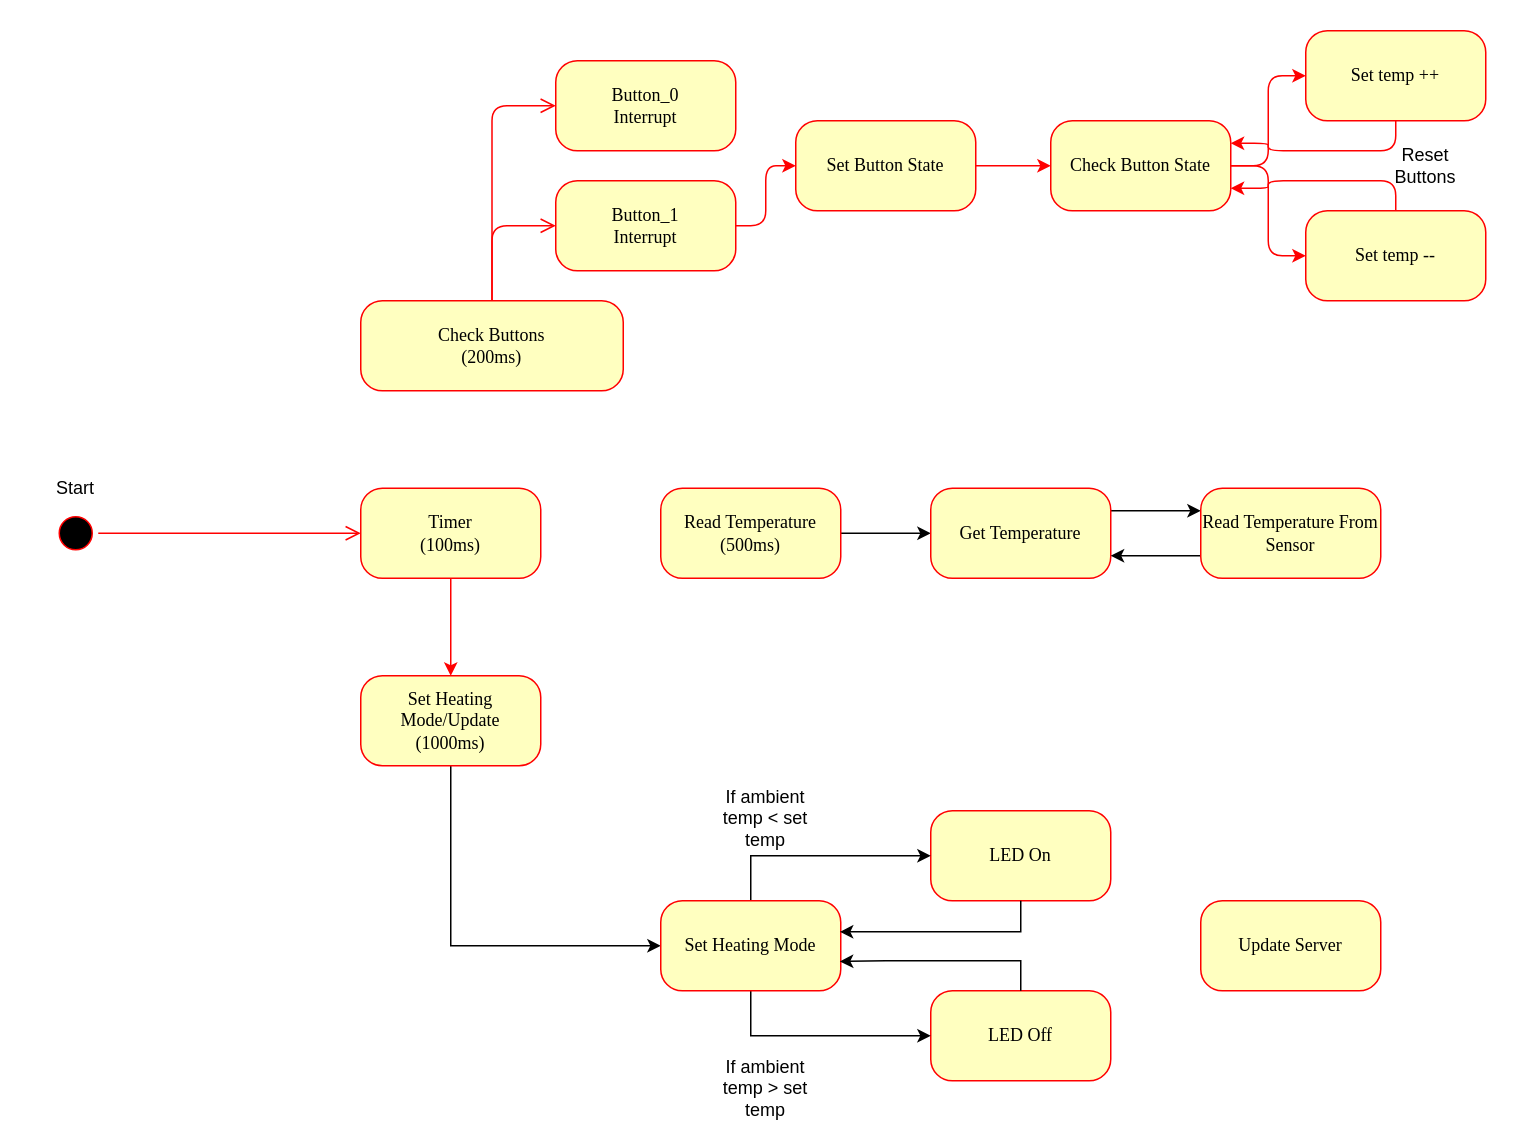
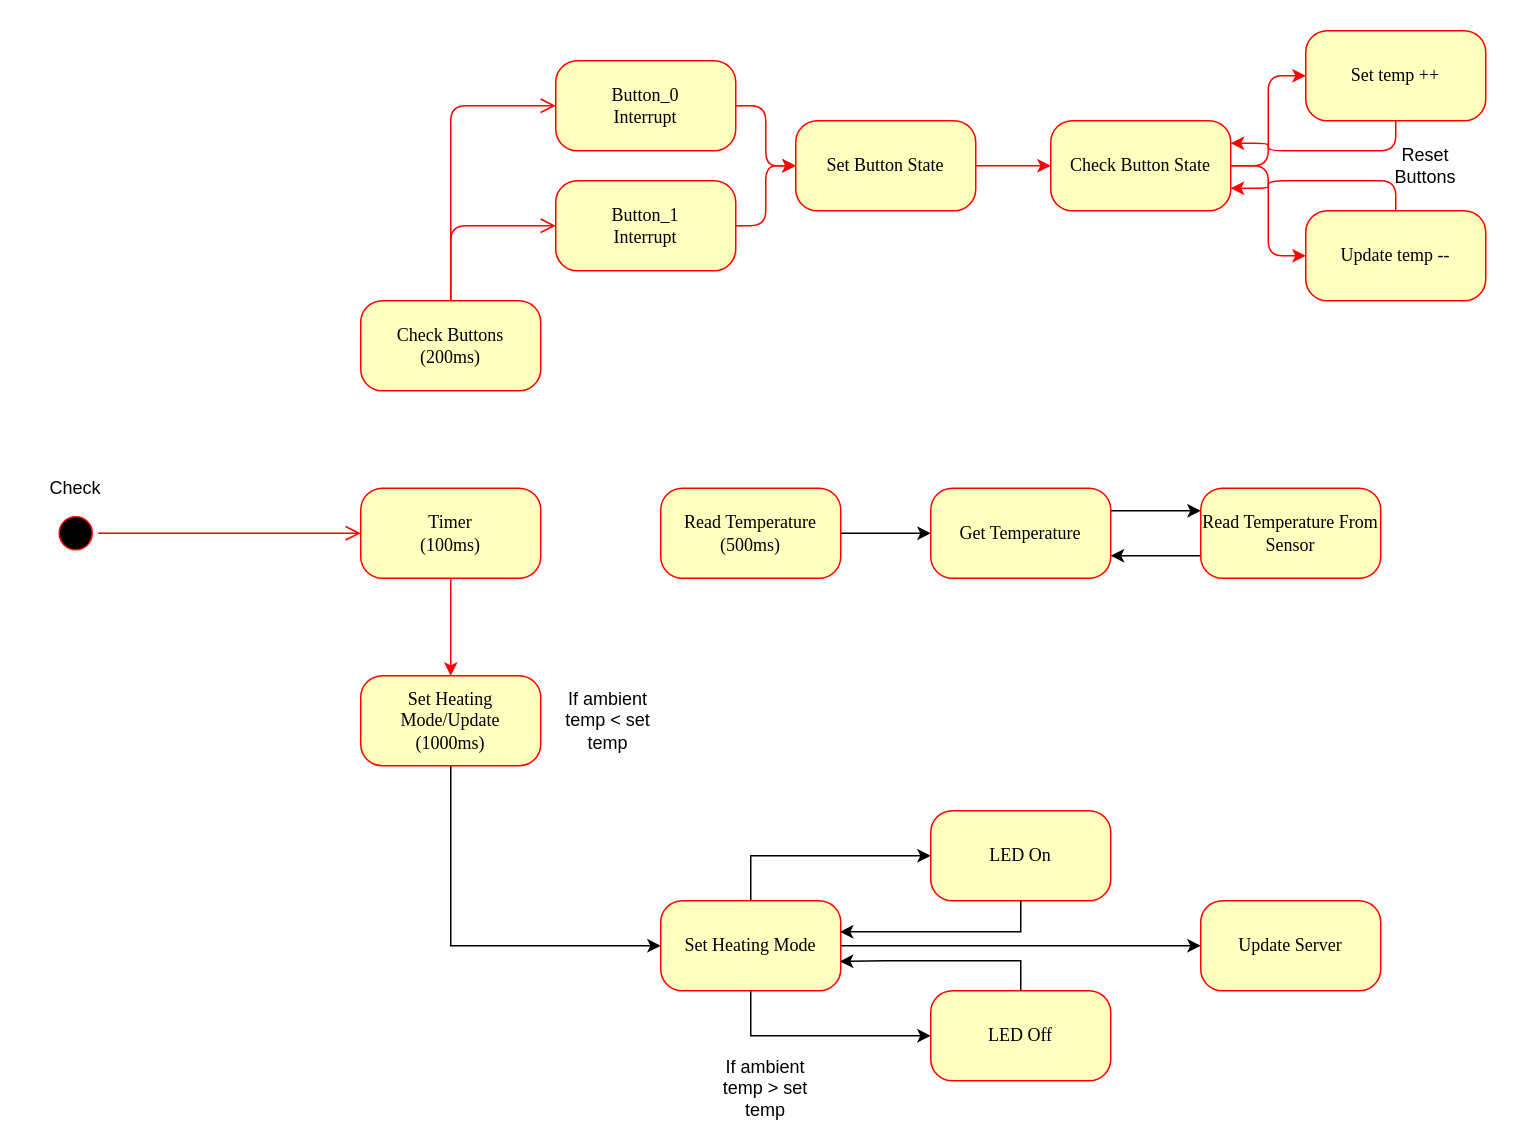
  <mxCell id="0" />
  <mxCell id="1" parent="0" />
  <mxCell id="2" value="S" style="ellipse;html=1;shape=startState;fillColor=#000000;strokeColor=#ff0000;rounded=1;shadow=0;comic=0;labelBackgroundColor=none;fontFamily=Verdana;fontSize=12;fontColor=#000000;align=center;direction=south;" parent="1" vertex="1"><mxGeometry x="35" y="340" width="30" height="30" as="geometry" /></mxCell>
  <mxCell id="3" style="edgeStyle=orthogonalEdgeStyle;rounded=0;orthogonalLoop=1;jettySize=auto;html=1;exitX=0.5;exitY=1;exitDx=0;exitDy=0;entryX=0;entryY=0.5;entryDx=0;entryDy=0;" edge="1" parent="1" source="4" target="37"><mxGeometry relative="1" as="geometry" /></mxCell>
  <mxCell id="4" value="Set Heating Mode/Update&lt;div&gt;(1000ms)&lt;/div&gt;" style="rounded=1;whiteSpace=wrap;html=1;arcSize=24;fillColor=#ffffc0;strokeColor=#ff0000;shadow=0;comic=0;labelBackgroundColor=none;fontFamily=Verdana;fontSize=12;fontColor=#000000;align=center;" parent="1" vertex="1"><mxGeometry x="240" y="450" width="120" height="60" as="geometry" /></mxCell>
  <mxCell id="5" value="Timer&lt;div&gt;(100ms)&lt;/div&gt;" style="rounded=1;whiteSpace=wrap;html=1;arcSize=24;fillColor=#ffffc0;strokeColor=#ff0000;shadow=0;comic=0;labelBackgroundColor=none;fontFamily=Verdana;fontSize=12;fontColor=#000000;align=center;" parent="1" vertex="1"><mxGeometry x="240" y="325" width="120" height="60" as="geometry" /></mxCell>
- <mxCell id="6" value="Check Buttons&lt;div&gt;(200ms)&lt;/div&gt;" style="rounded=1;whiteSpace=wrap;html=1;arcSize=24;fillColor=#ffffc0;strokeColor=#ff0000;shadow=0;comic=0;labelBackgroundColor=none;fontFamily=Verdana;fontSize=12;fontColor=#000000;align=center;" parent="1" vertex="1"><mxGeometry x="240" y="200" width="175" height="60" as="geometry" /></mxCell>
+ <mxCell id="6" value="Check Buttons&lt;div&gt;(200ms)&lt;/div&gt;" style="rounded=1;whiteSpace=wrap;html=1;arcSize=24;fillColor=#ffffc0;strokeColor=#ff0000;shadow=0;comic=0;labelBackgroundColor=none;fontFamily=Verdana;fontSize=12;fontColor=#000000;align=center;" parent="1" vertex="1"><mxGeometry x="240" y="200" width="120" height="60" as="geometry" /></mxCell>
  <mxCell id="7" style="edgeStyle=orthogonalEdgeStyle;rounded=0;orthogonalLoop=1;jettySize=auto;html=1;exitX=1;exitY=0.5;exitDx=0;exitDy=0;" edge="1" parent="1" source="8" target="29"><mxGeometry relative="1" as="geometry" /></mxCell>
  <mxCell id="8" value="Read Temperature&lt;div&gt;(500ms)&lt;/div&gt;" style="rounded=1;whiteSpace=wrap;html=1;arcSize=24;fillColor=#ffffc0;strokeColor=#ff0000;shadow=0;comic=0;labelBackgroundColor=none;fontFamily=Verdana;fontSize=12;fontColor=#000000;align=center;" parent="1" vertex="1"><mxGeometry x="440" y="325" width="120" height="60" as="geometry" /></mxCell>
  <mxCell id="9" style="edgeStyle=orthogonalEdgeStyle;html=1;labelBackgroundColor=none;endArrow=open;endSize=8;strokeColor=#ff0000;fontFamily=Verdana;fontSize=12;align=left;" parent="1" source="2" target="5" edge="1"><mxGeometry relative="1" as="geometry" /></mxCell>
- <mxCell id="10" value="Start" style="text;html=1;align=center;verticalAlign=middle;whiteSpace=wrap;rounded=0;" vertex="1" parent="1"><mxGeometry x="20" y="310" width="60" height="30" as="geometry" /></mxCell>
+ <mxCell id="10" value="Check" style="text;html=1;align=center;verticalAlign=middle;whiteSpace=wrap;rounded=0;" vertex="1" parent="1"><mxGeometry x="20" y="310" width="60" height="30" as="geometry" /></mxCell>
  <mxCell id="11" value="" style="endArrow=classic;html=1;rounded=1;exitX=0.5;exitY=1;exitDx=0;exitDy=0;entryX=0.5;entryY=0;entryDx=0;entryDy=0;curved=0;strokeColor=#ff0000;" edge="1" parent="1" source="5" target="4"><mxGeometry width="50" height="50" relative="1" as="geometry"><mxPoint x="400" y="410" as="sourcePoint" /><mxPoint x="450" y="360" as="targetPoint" /></mxGeometry></mxCell>
+ <mxCell id="12" style="edgeStyle=orthogonalEdgeStyle;rounded=1;orthogonalLoop=1;jettySize=auto;html=1;exitX=1;exitY=0.5;exitDx=0;exitDy=0;curved=0;strokeColor=#ff0000;" edge="1" parent="1" source="13" target="24"><mxGeometry relative="1" as="geometry" /></mxCell>
  <mxCell id="13" value="Button_0&lt;div&gt;Interrupt&lt;/div&gt;" style="rounded=1;whiteSpace=wrap;html=1;arcSize=24;fillColor=#ffffc0;strokeColor=#ff0000;shadow=0;comic=0;labelBackgroundColor=none;fontFamily=Verdana;fontSize=12;fontColor=#000000;align=center;" vertex="1" parent="1"><mxGeometry x="370" y="40" width="120" height="60" as="geometry" /></mxCell>
  <mxCell id="14" style="edgeStyle=orthogonalEdgeStyle;rounded=1;orthogonalLoop=1;jettySize=auto;html=1;exitX=1;exitY=0.5;exitDx=0;exitDy=0;entryX=0;entryY=0.5;entryDx=0;entryDy=0;curved=0;strokeColor=#ff0000;" edge="1" parent="1" source="15" target="24"><mxGeometry relative="1" as="geometry" /></mxCell>
  <mxCell id="15" value="Button_1&lt;div&gt;Interrupt&lt;/div&gt;" style="rounded=1;whiteSpace=wrap;html=1;arcSize=24;fillColor=#ffffc0;strokeColor=#ff0000;shadow=0;comic=0;labelBackgroundColor=none;fontFamily=Verdana;fontSize=12;fontColor=#000000;align=center;" vertex="1" parent="1"><mxGeometry x="370" y="120" width="120" height="60" as="geometry" /></mxCell>
  <mxCell id="16" style="edgeStyle=orthogonalEdgeStyle;rounded=1;orthogonalLoop=1;jettySize=auto;html=1;exitX=0.5;exitY=0;exitDx=0;exitDy=0;entryX=1;entryY=0.75;entryDx=0;entryDy=0;curved=0;strokeColor=#ff0000;" edge="1" parent="1" source="17" target="22"><mxGeometry relative="1" as="geometry" /></mxCell>
- <mxCell id="17" value="Set temp --" style="rounded=1;whiteSpace=wrap;html=1;arcSize=24;fillColor=#ffffc0;strokeColor=#ff0000;shadow=0;comic=0;labelBackgroundColor=none;fontFamily=Verdana;fontSize=12;fontColor=#000000;align=center;" vertex="1" parent="1"><mxGeometry x="870" y="140" width="120" height="60" as="geometry" /></mxCell>
+ <mxCell id="17" value="Update temp --" style="rounded=1;whiteSpace=wrap;html=1;arcSize=24;fillColor=#ffffc0;strokeColor=#ff0000;shadow=0;comic=0;labelBackgroundColor=none;fontFamily=Verdana;fontSize=12;fontColor=#000000;align=center;" vertex="1" parent="1"><mxGeometry x="870" y="140" width="120" height="60" as="geometry" /></mxCell>
  <mxCell id="18" style="edgeStyle=orthogonalEdgeStyle;rounded=1;orthogonalLoop=1;jettySize=auto;html=1;exitX=0.5;exitY=1;exitDx=0;exitDy=0;entryX=1;entryY=0.25;entryDx=0;entryDy=0;curved=0;strokeColor=#ff0000;" edge="1" parent="1" source="19" target="22"><mxGeometry relative="1" as="geometry" /></mxCell>
  <mxCell id="19" value="Set temp ++" style="rounded=1;whiteSpace=wrap;html=1;arcSize=24;fillColor=#ffffc0;strokeColor=#ff0000;shadow=0;comic=0;labelBackgroundColor=none;fontFamily=Verdana;fontSize=12;fontColor=#000000;align=center;" vertex="1" parent="1"><mxGeometry x="870" y="20" width="120" height="60" as="geometry" /></mxCell>
  <mxCell id="20" style="edgeStyle=orthogonalEdgeStyle;rounded=1;orthogonalLoop=1;jettySize=auto;html=1;exitX=1;exitY=0.5;exitDx=0;exitDy=0;entryX=0;entryY=0.5;entryDx=0;entryDy=0;curved=0;strokeColor=#ff0000;" edge="1" parent="1" source="22" target="19"><mxGeometry relative="1" as="geometry" /></mxCell>
  <mxCell id="21" style="edgeStyle=orthogonalEdgeStyle;rounded=1;orthogonalLoop=1;jettySize=auto;html=1;exitX=1;exitY=0.5;exitDx=0;exitDy=0;entryX=0;entryY=0.5;entryDx=0;entryDy=0;curved=0;strokeColor=#ff0000;" edge="1" parent="1" source="22" target="17"><mxGeometry relative="1" as="geometry" /></mxCell>
  <mxCell id="22" value="Check Button State" style="rounded=1;whiteSpace=wrap;html=1;arcSize=24;fillColor=#ffffc0;strokeColor=#ff0000;shadow=0;comic=0;labelBackgroundColor=none;fontFamily=Verdana;fontSize=12;fontColor=#000000;align=center;" vertex="1" parent="1"><mxGeometry x="700" y="80" width="120" height="60" as="geometry" /></mxCell>
  <mxCell id="23" style="edgeStyle=orthogonalEdgeStyle;rounded=1;orthogonalLoop=1;jettySize=auto;html=1;exitX=1;exitY=0.5;exitDx=0;exitDy=0;entryX=0;entryY=0.5;entryDx=0;entryDy=0;curved=0;strokeColor=#ff0000;" edge="1" parent="1" source="24" target="22"><mxGeometry relative="1" as="geometry" /></mxCell>
  <mxCell id="24" value="Set Button State" style="rounded=1;whiteSpace=wrap;html=1;arcSize=24;fillColor=#ffffc0;strokeColor=#ff0000;shadow=0;comic=0;labelBackgroundColor=none;fontFamily=Verdana;fontSize=12;fontColor=#000000;align=center;" vertex="1" parent="1"><mxGeometry x="530" y="80" width="120" height="60" as="geometry" /></mxCell>
  <mxCell id="25" style="edgeStyle=orthogonalEdgeStyle;html=1;exitX=0.5;exitY=0;entryX=0;entryY=0.5;labelBackgroundColor=none;endArrow=open;endSize=8;strokeColor=#ff0000;fontFamily=Verdana;fontSize=12;align=left;exitDx=0;exitDy=0;entryDx=0;entryDy=0;" edge="1" parent="1" source="6" target="13"><mxGeometry relative="1" as="geometry"><mxPoint x="240" y="129.66" as="sourcePoint" /><mxPoint x="320" y="129.66" as="targetPoint" /></mxGeometry></mxCell>
  <mxCell id="26" style="edgeStyle=orthogonalEdgeStyle;html=1;exitX=0.5;exitY=0;entryX=0;entryY=0.5;labelBackgroundColor=none;endArrow=open;endSize=8;strokeColor=#ff0000;fontFamily=Verdana;fontSize=12;align=left;exitDx=0;exitDy=0;entryDx=0;entryDy=0;" edge="1" parent="1" source="6" target="15"><mxGeometry relative="1" as="geometry"><mxPoint x="310" y="210" as="sourcePoint" /><mxPoint x="380" y="80" as="targetPoint" /></mxGeometry></mxCell>
  <mxCell id="27" value="Reset Buttons" style="text;html=1;align=center;verticalAlign=middle;whiteSpace=wrap;rounded=0;" vertex="1" parent="1"><mxGeometry x="920" y="95" width="60" height="30" as="geometry" /></mxCell>
  <mxCell id="28" style="edgeStyle=orthogonalEdgeStyle;rounded=0;orthogonalLoop=1;jettySize=auto;html=1;exitX=1;exitY=0.25;exitDx=0;exitDy=0;entryX=0;entryY=0.25;entryDx=0;entryDy=0;" edge="1" parent="1" source="29" target="31"><mxGeometry relative="1" as="geometry" /></mxCell>
  <mxCell id="29" value="Get Temperature" style="rounded=1;whiteSpace=wrap;html=1;arcSize=24;fillColor=#ffffc0;strokeColor=#ff0000;shadow=0;comic=0;labelBackgroundColor=none;fontFamily=Verdana;fontSize=12;fontColor=#000000;align=center;" vertex="1" parent="1"><mxGeometry x="620" y="325" width="120" height="60" as="geometry" /></mxCell>
  <mxCell id="30" style="edgeStyle=orthogonalEdgeStyle;rounded=0;orthogonalLoop=1;jettySize=auto;html=1;exitX=0;exitY=0.75;exitDx=0;exitDy=0;entryX=1;entryY=0.75;entryDx=0;entryDy=0;" edge="1" parent="1" source="31" target="29"><mxGeometry relative="1" as="geometry" /></mxCell>
  <mxCell id="31" value="Read Temperature From Sensor" style="rounded=1;whiteSpace=wrap;html=1;arcSize=24;fillColor=#ffffc0;strokeColor=#ff0000;shadow=0;comic=0;labelBackgroundColor=none;fontFamily=Verdana;fontSize=12;fontColor=#000000;align=center;" vertex="1" parent="1"><mxGeometry x="800" y="325" width="120" height="60" as="geometry" /></mxCell>
  <mxCell id="32" value="LED Off" style="rounded=1;whiteSpace=wrap;html=1;arcSize=24;fillColor=#ffffc0;strokeColor=#ff0000;shadow=0;comic=0;labelBackgroundColor=none;fontFamily=Verdana;fontSize=12;fontColor=#000000;align=center;" vertex="1" parent="1"><mxGeometry x="620" y="660" width="120" height="60" as="geometry" /></mxCell>
  <mxCell id="33" value="LED On" style="rounded=1;whiteSpace=wrap;html=1;arcSize=24;fillColor=#ffffc0;strokeColor=#ff0000;shadow=0;comic=0;labelBackgroundColor=none;fontFamily=Verdana;fontSize=12;fontColor=#000000;align=center;" vertex="1" parent="1"><mxGeometry x="620" y="540" width="120" height="60" as="geometry" /></mxCell>
+ <mxCell id="34" style="edgeStyle=orthogonalEdgeStyle;rounded=0;orthogonalLoop=1;jettySize=auto;html=1;exitX=1;exitY=0.5;exitDx=0;exitDy=0;entryX=0;entryY=0.5;entryDx=0;entryDy=0;" edge="1" parent="1" source="37" target="38"><mxGeometry relative="1" as="geometry" /></mxCell>
  <mxCell id="35" style="edgeStyle=orthogonalEdgeStyle;rounded=0;orthogonalLoop=1;jettySize=auto;html=1;exitX=0.5;exitY=0;exitDx=0;exitDy=0;" edge="1" parent="1" source="37" target="33"><mxGeometry relative="1" as="geometry" /></mxCell>
  <mxCell id="36" style="edgeStyle=orthogonalEdgeStyle;rounded=0;orthogonalLoop=1;jettySize=auto;html=1;exitX=0.5;exitY=1;exitDx=0;exitDy=0;" edge="1" parent="1" source="37" target="32"><mxGeometry relative="1" as="geometry" /></mxCell>
  <mxCell id="37" value="Set Heating Mode" style="rounded=1;whiteSpace=wrap;html=1;arcSize=24;fillColor=#ffffc0;strokeColor=#ff0000;shadow=0;comic=0;labelBackgroundColor=none;fontFamily=Verdana;fontSize=12;fontColor=#000000;align=center;" vertex="1" parent="1"><mxGeometry x="440" y="600" width="120" height="60" as="geometry" /></mxCell>
  <mxCell id="38" value="Update Server" style="rounded=1;whiteSpace=wrap;html=1;arcSize=24;fillColor=#ffffc0;strokeColor=#ff0000;shadow=0;comic=0;labelBackgroundColor=none;fontFamily=Verdana;fontSize=12;fontColor=#000000;align=center;" vertex="1" parent="1"><mxGeometry x="800" y="600" width="120" height="60" as="geometry" /></mxCell>
  <mxCell id="39" style="edgeStyle=orthogonalEdgeStyle;rounded=0;orthogonalLoop=1;jettySize=auto;html=1;exitX=0.5;exitY=1;exitDx=0;exitDy=0;entryX=0.995;entryY=0.345;entryDx=0;entryDy=0;entryPerimeter=0;" edge="1" parent="1" source="33" target="37"><mxGeometry relative="1" as="geometry" /></mxCell>
  <mxCell id="40" style="edgeStyle=orthogonalEdgeStyle;rounded=0;orthogonalLoop=1;jettySize=auto;html=1;exitX=0.5;exitY=0;exitDx=0;exitDy=0;entryX=0.995;entryY=0.674;entryDx=0;entryDy=0;entryPerimeter=0;" edge="1" parent="1" source="32" target="37"><mxGeometry relative="1" as="geometry" /></mxCell>
- <mxCell id="41" value="If ambient temp &amp;lt; set temp" style="text;html=1;align=center;verticalAlign=middle;whiteSpace=wrap;rounded=0;" vertex="1" parent="1"><mxGeometry x="480" y="530" width="60" height="30" as="geometry" /></mxCell>
+ <mxCell id="41" value="If ambient temp &amp;lt; set temp" style="text;html=1;align=center;verticalAlign=middle;whiteSpace=wrap;rounded=0;" vertex="1" parent="1"><mxGeometry x="375" y="465" width="60" height="30" as="geometry" /></mxCell>
  <mxCell id="42" value="If ambient temp &amp;gt; set temp" style="text;html=1;align=center;verticalAlign=middle;whiteSpace=wrap;rounded=0;" vertex="1" parent="1"><mxGeometry x="480" y="710" width="60" height="30" as="geometry" /></mxCell>
